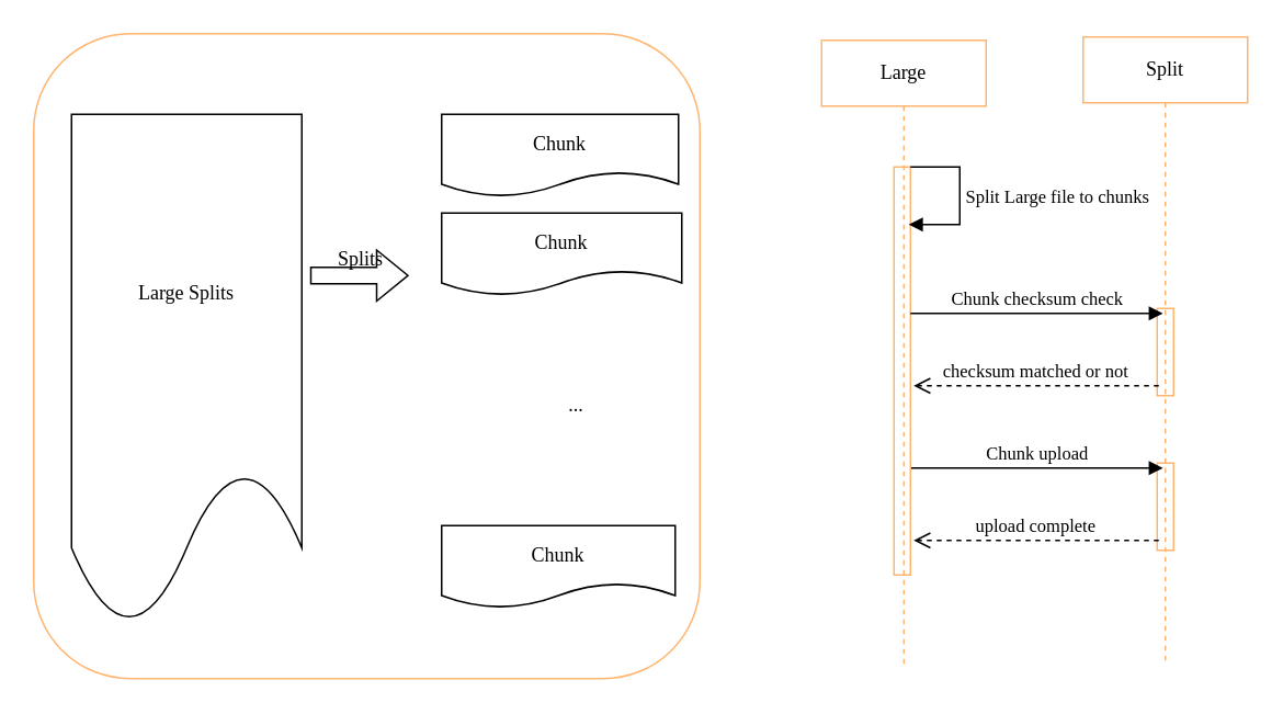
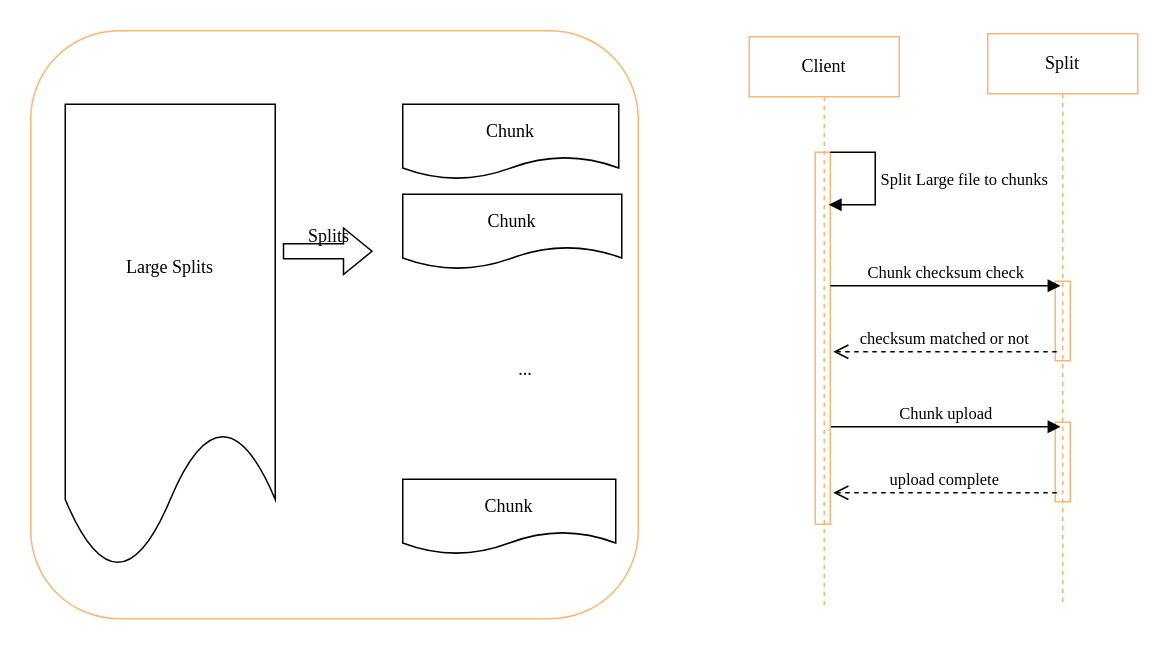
  <mxCell id="0" />
  <mxCell id="1" parent="0" />
  <mxCell id="2" value="" style="rounded=1;whiteSpace=wrap;html=1;fillColor=none;strokeColor=#FFB570;fontFamily=Georgia;" vertex="1" parent="1"><mxGeometry x="20" y="20" width="405" height="392" as="geometry" /></mxCell>
  <mxCell id="3" value="Large Splits" style="shape=document;whiteSpace=wrap;html=1;boundedLbl=1;fontFamily=Georgia;" vertex="1" parent="1"><mxGeometry x="43" y="69" width="140" height="310" as="geometry" /></mxCell>
  <mxCell id="4" value="Chunk" style="shape=document;whiteSpace=wrap;html=1;boundedLbl=1;fontFamily=Georgia;" vertex="1" parent="1"><mxGeometry x="268" y="69" width="144" height="50" as="geometry" /></mxCell>
  <mxCell id="5" value="Chunk" style="shape=document;whiteSpace=wrap;html=1;boundedLbl=1;fontFamily=Georgia;" vertex="1" parent="1"><mxGeometry x="268" y="129" width="146" height="50" as="geometry" /></mxCell>
  <mxCell id="6" value="Chunk" style="shape=document;whiteSpace=wrap;html=1;boundedLbl=1;fontFamily=Georgia;" vertex="1" parent="1"><mxGeometry x="268" y="319" width="142" height="50" as="geometry" /></mxCell>
  <mxCell id="7" value="" style="shape=flexArrow;endArrow=classic;html=1;rounded=0;fontFamily=Georgia;" edge="1" parent="1"><mxGeometry width="50" height="50" relative="1" as="geometry"><mxPoint x="188" y="167" as="sourcePoint" /><mxPoint x="248" y="167" as="targetPoint" /></mxGeometry></mxCell>
  <mxCell id="8" value="Splits" style="text;html=1;strokeColor=none;fillColor=none;align=center;verticalAlign=middle;whiteSpace=wrap;rounded=0;fontFamily=Georgia;" vertex="1" parent="1"><mxGeometry x="189" y="142" width="60" height="30" as="geometry" /></mxCell>
  <mxCell id="9" value="..." style="text;html=1;strokeColor=none;fillColor=none;align=center;verticalAlign=middle;whiteSpace=wrap;rounded=0;fontFamily=Georgia;" vertex="1" parent="1"><mxGeometry x="320" y="231" width="60" height="30" as="geometry" /></mxCell>
  <mxCell id="10" value="Split" style="shape=umlLifeline;perimeter=lifelinePerimeter;whiteSpace=wrap;html=1;container=1;collapsible=0;recursiveResize=0;outlineConnect=0;strokeColor=#FFB570;fillColor=none;fontFamily=Georgia;" vertex="1" parent="1"><mxGeometry x="658" y="22" width="100" height="379" as="geometry" /></mxCell>
  <mxCell id="11" value="" style="html=1;points=[];perimeter=orthogonalPerimeter;strokeColor=#FFB570;fillColor=none;fontFamily=Georgia;" vertex="1" parent="10"><mxGeometry x="45" y="165" width="10" height="53" as="geometry" /></mxCell>
  <mxCell id="12" value="" style="html=1;points=[];perimeter=orthogonalPerimeter;strokeColor=#FFB570;fillColor=none;fontFamily=Georgia;" vertex="1" parent="10"><mxGeometry x="45" y="259" width="10" height="53" as="geometry" /></mxCell>
  <mxCell id="13" value="Chunk upload" style="html=1;verticalAlign=bottom;endArrow=block;rounded=0;fontFamily=Georgia;" edge="1" parent="10"><mxGeometry width="80" relative="1" as="geometry"><mxPoint x="-105" y="262" as="sourcePoint" /><mxPoint x="48.5" y="262" as="targetPoint" /></mxGeometry></mxCell>
  <mxCell id="14" value="upload complete" style="html=1;verticalAlign=bottom;endArrow=open;dashed=1;endSize=8;rounded=0;exitX=0.1;exitY=0.887;exitDx=0;exitDy=0;exitPerimeter=0;fontFamily=Georgia;" edge="1" parent="10" source="12"><mxGeometry relative="1" as="geometry"><mxPoint x="37" y="308" as="sourcePoint" /><mxPoint x="-103" y="306" as="targetPoint" /></mxGeometry></mxCell>
- <mxCell id="15" value="Large" style="shape=umlLifeline;perimeter=lifelinePerimeter;whiteSpace=wrap;html=1;container=1;collapsible=0;recursiveResize=0;outlineConnect=0;strokeColor=#FFB570;fillColor=none;fontFamily=Georgia;" vertex="1" parent="1"><mxGeometry x="499" y="24" width="100" height="382" as="geometry" /></mxCell>
+ <mxCell id="15" value="Client" style="shape=umlLifeline;perimeter=lifelinePerimeter;whiteSpace=wrap;html=1;container=1;collapsible=0;recursiveResize=0;outlineConnect=0;strokeColor=#FFB570;fillColor=none;fontFamily=Georgia;" vertex="1" parent="1"><mxGeometry x="499" y="24" width="100" height="382" as="geometry" /></mxCell>
  <mxCell id="16" value="" style="html=1;points=[];perimeter=orthogonalPerimeter;strokeColor=#FFB570;fillColor=none;fontFamily=Georgia;" vertex="1" parent="15"><mxGeometry x="44" y="77" width="10" height="248" as="geometry" /></mxCell>
  <mxCell id="17" value="Split Large file to chunks" style="edgeStyle=orthogonalEdgeStyle;html=1;align=left;spacingLeft=2;endArrow=block;rounded=0;entryX=0.9;entryY=0.141;entryDx=0;entryDy=0;entryPerimeter=0;fontFamily=Georgia;" edge="1" target="16" parent="15"><mxGeometry relative="1" as="geometry"><mxPoint x="54" y="77" as="sourcePoint" /><Array as="points"><mxPoint x="84" y="77" /><mxPoint x="84" y="112" /></Array><mxPoint x="59" y="97" as="targetPoint" /></mxGeometry></mxCell>
  <mxCell id="18" value="Chunk checksum check" style="html=1;verticalAlign=bottom;endArrow=block;rounded=0;fontFamily=Georgia;" edge="1" parent="1"><mxGeometry width="80" relative="1" as="geometry"><mxPoint x="553" y="190" as="sourcePoint" /><mxPoint x="706.5" y="190" as="targetPoint" /></mxGeometry></mxCell>
  <mxCell id="19" value="checksum matched or not" style="html=1;verticalAlign=bottom;endArrow=open;dashed=1;endSize=8;rounded=0;exitX=0.1;exitY=0.887;exitDx=0;exitDy=0;exitPerimeter=0;fontFamily=Georgia;" edge="1" parent="1" source="11"><mxGeometry relative="1" as="geometry"><mxPoint x="695" y="236" as="sourcePoint" /><mxPoint x="555" y="234" as="targetPoint" /></mxGeometry></mxCell>
